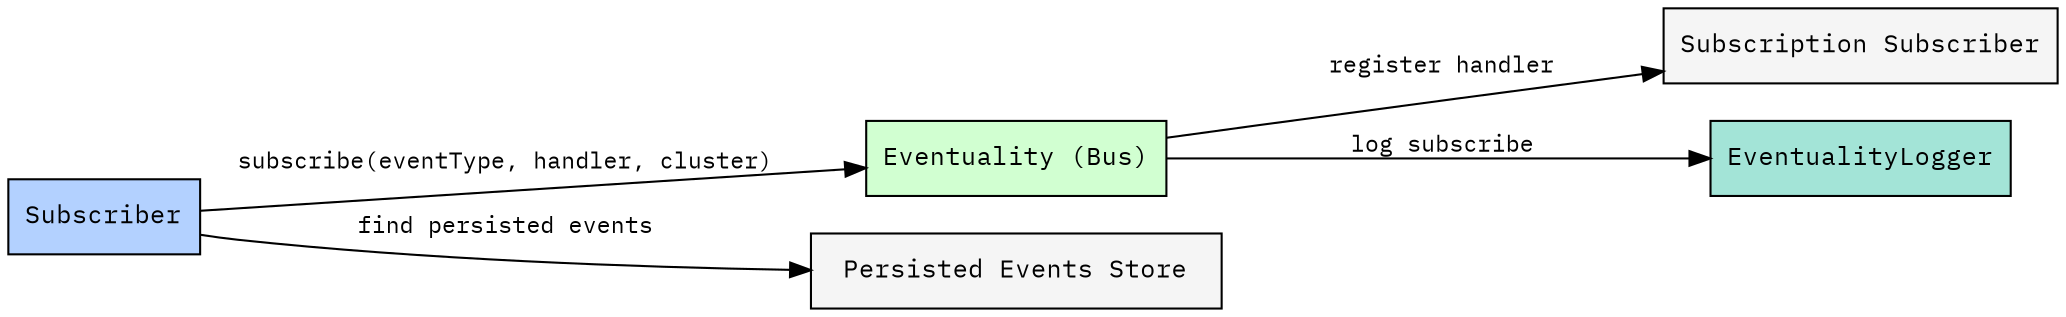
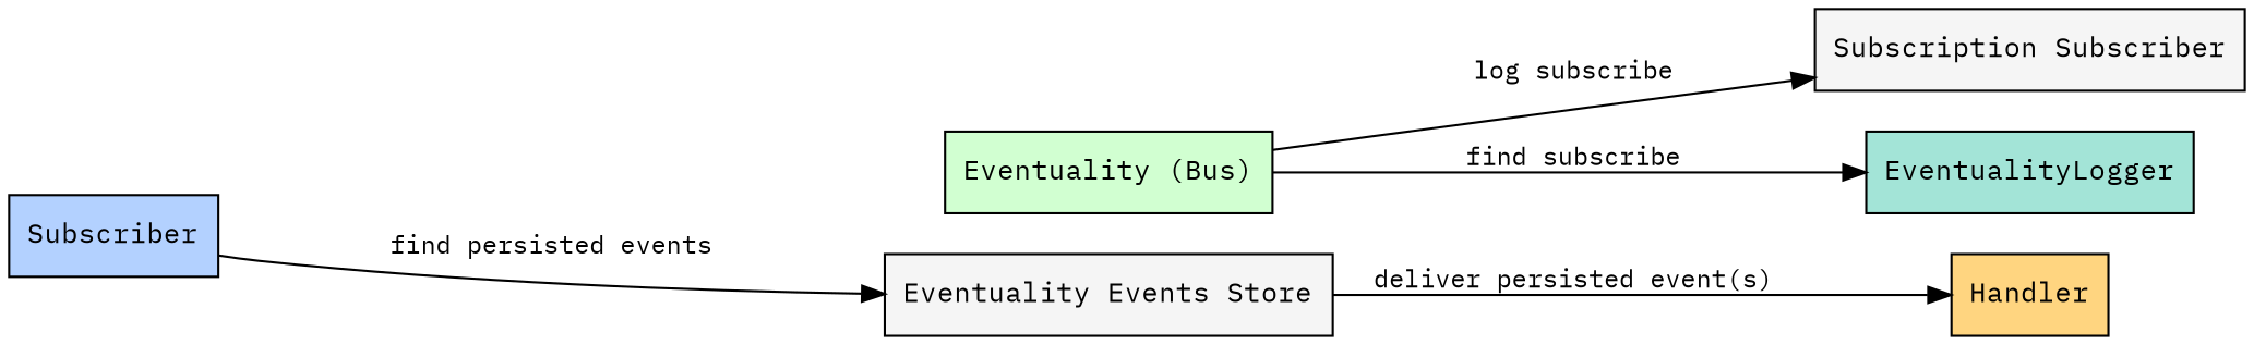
  digraph {
    fontname="IBM Plex Mono"
    rankdir=LR
    node [fillcolor="#F5F5F5" fontname="IBM Plex Mono" fontsize=12 shape=box style=filled]
    edge [fontname="IBM Plex Mono" fontsize=11]
    n1 [fillcolor="#B3D1FF" label=Subscriber]
    n2 [fillcolor="#D1FFD1" label="Eventuality (Bus)"]
-   n3 [label="Persisted Events Store"]
+   n3 [label="Eventuality Events Store"]
    n4 [label="Subscription Subscriber"]
    n5 [fillcolor="#A3E4D7" label=EventualityLogger]
-   n1 -> n2 [label="subscribe(eventType, handler, cluster)"]
+   n6 [fillcolor="#FFD580" label=Handler]
    n1 -> n3 [label="find persisted events"]
-   n2 -> n4 [label="register handler"]
-   n2 -> n5 [label="log subscribe"]
+   n2 -> n4 [label="log subscribe"]
+   n2 -> n5 [label="find subscribe"]
+   n3 -> n6 [label="deliver persisted event(s)"]
  }
